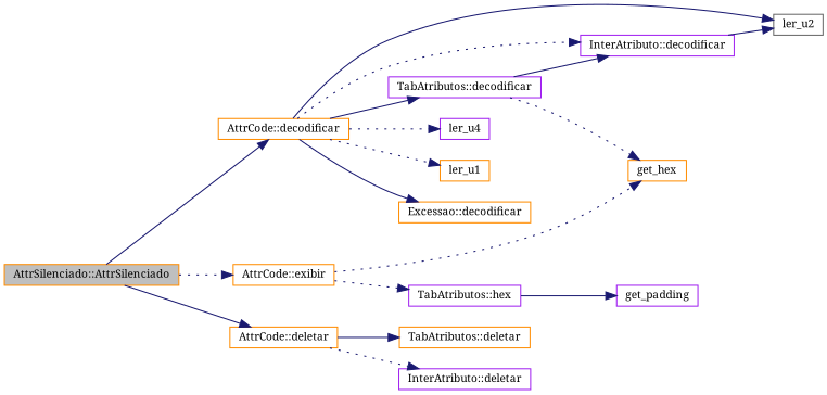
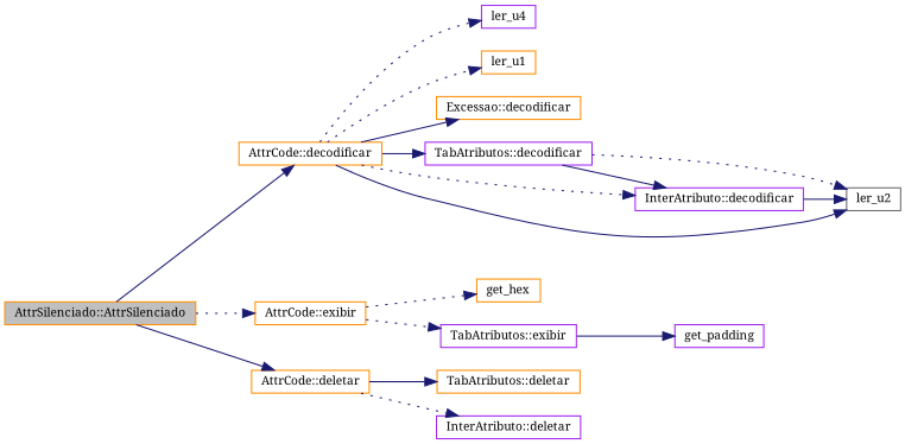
  digraph {
    fontname="Noto Serif"
    rankdir=LR
    node [color=darkorange fillcolor=white fontname="Noto Serif" fontsize=10 shape=record style=filled]
    edge [color=midnightblue fontname="Noto Serif" fontsize=10 labelfontname=Helvetica labelfontsize=10 style=solid]
    n1 [fillcolor=grey75 fontcolor=black height=0.2 label="AttrSilenciado::AttrSilenciado" width=0.4]
    n2 [height=0.2 label="AttrCode::decodificar" width=0.4]
    n3 [height=0.2 label="AttrCode::exibir" width=0.4]
    n4 [height=0.2 label="AttrCode::deletar" width=0.4]
    n5 [color=purple height=0.2 label="InterAtributo::decodificar" width=0.4]
    n6 [color=gray40 height=0.2 label=ler_u2 width=0.4]
    n7 [color=purple height=0.2 label=ler_u4 width=0.4]
    n8 [height=0.2 label=ler_u1 width=0.4]
    n9 [height=0.2 label="Excessao::decodificar" width=0.4]
    n10 [color=purple height=0.2 label="TabAtributos::decodificar" width=0.4]
    n11 [height=0.2 label=get_hex width=0.4]
-   n12 [color=purple height=0.2 label="TabAtributos::hex" width=0.4]
+   n12 [color=purple height=0.2 label="TabAtributos::exibir" width=0.4]
    n13 [height=0.2 label="TabAtributos::deletar" width=0.4]
    n14 [color=purple height=0.2 label="InterAtributo::deletar" width=0.4]
    n15 [color=purple height=0.2 label=get_padding width=0.4]
    n1 -> n2
    n1 -> n3 [style=dotted]
    n1 -> n4
    n2 -> n5 [style=dotted]
    n2 -> n6
    n2 -> n7 [style=dotted]
    n2 -> n8 [style=dotted]
    n2 -> n9
    n2 -> n10
    n3 -> n11 [style=dotted]
    n3 -> n12 [style=dotted]
    n4 -> n13
    n4 -> n14 [style=dotted]
    n5 -> n6
    n10 -> n5
-   n10 -> n11 [style=dotted]
+   n10 -> n6 [style=dotted]
    n12 -> n15
  }
